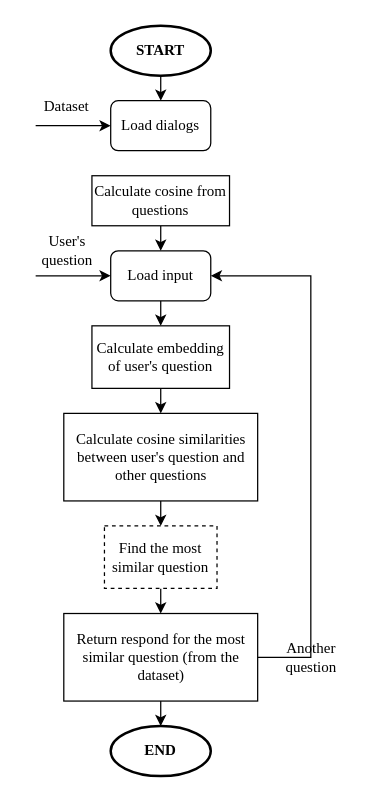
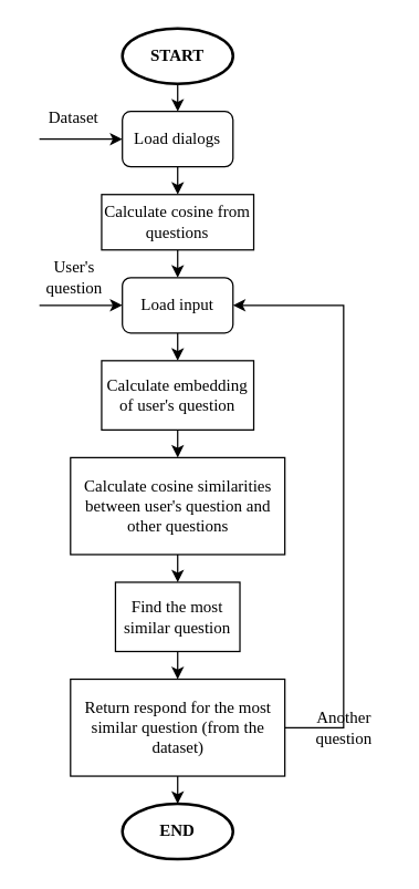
  <mxCell id="0" />
  <mxCell id="1" parent="0" />
  <mxCell id="2" value="" style="edgeStyle=none;html=1;entryX=0.5;entryY=0;entryDx=0;entryDy=0;" edge="1" parent="1" source="3" target="5"><mxGeometry relative="1" as="geometry" /></mxCell>
  <mxCell id="3" value="START" style="ellipse;whiteSpace=wrap;html=1;fontFamily=Times New Roman;strokeWidth=2;fontStyle=1" vertex="1" parent="1"><mxGeometry x="88" y="20" width="80" height="40" as="geometry" /></mxCell>
+ <mxCell id="4" style="edgeStyle=none;html=1;exitX=0.5;exitY=1;exitDx=0;exitDy=0;entryX=0.5;entryY=0;entryDx=0;entryDy=0;" edge="1" parent="1" source="5" target="9"><mxGeometry relative="1" as="geometry" /></mxCell>
  <mxCell id="5" value="Load dialogs" style="rounded=1;whiteSpace=wrap;html=1;fontFamily=Times New Roman;" vertex="1" parent="1"><mxGeometry x="88" y="80" width="80" height="40" as="geometry" /></mxCell>
  <mxCell id="6" style="edgeStyle=none;html=1;exitX=0.5;exitY=1;exitDx=0;exitDy=0;entryX=0.5;entryY=0;entryDx=0;entryDy=0;" edge="1" parent="1" source="7" target="11"><mxGeometry relative="1" as="geometry" /></mxCell>
  <mxCell id="7" value="Load input" style="rounded=1;whiteSpace=wrap;html=1;fontFamily=Times New Roman;" vertex="1" parent="1"><mxGeometry x="88" y="200" width="80" height="40" as="geometry" /></mxCell>
  <mxCell id="8" style="edgeStyle=none;html=1;exitX=0.5;exitY=1;exitDx=0;exitDy=0;entryX=0.5;entryY=0;entryDx=0;entryDy=0;" edge="1" parent="1" source="9" target="7"><mxGeometry relative="1" as="geometry" /></mxCell>
  <mxCell id="9" value="Calculate cosine from questions" style="rounded=0;whiteSpace=wrap;html=1;fontFamily=Times New Roman;" vertex="1" parent="1"><mxGeometry x="73" y="140" width="110" height="40" as="geometry" /></mxCell>
  <mxCell id="10" style="edgeStyle=none;html=1;exitX=0.5;exitY=1;exitDx=0;exitDy=0;entryX=0.5;entryY=0;entryDx=0;entryDy=0;" edge="1" parent="1" source="11" target="13"><mxGeometry relative="1" as="geometry" /></mxCell>
  <mxCell id="11" value="Calculate embedding of user's question" style="rounded=0;whiteSpace=wrap;html=1;fontFamily=Times New Roman;" vertex="1" parent="1"><mxGeometry x="73" y="260" width="110" height="50" as="geometry" /></mxCell>
  <mxCell id="12" style="edgeStyle=none;html=1;exitX=0.5;exitY=1;exitDx=0;exitDy=0;entryX=0.5;entryY=0;entryDx=0;entryDy=0;" edge="1" parent="1" source="13" target="15"><mxGeometry relative="1" as="geometry" /></mxCell>
  <mxCell id="13" value="Calculate cosine similarities between user's question and other questions" style="rounded=0;whiteSpace=wrap;html=1;fontFamily=Times New Roman;" vertex="1" parent="1"><mxGeometry x="50.5" y="330" width="155" height="70" as="geometry" /></mxCell>
  <mxCell id="14" style="edgeStyle=none;html=1;exitX=0.5;exitY=1;exitDx=0;exitDy=0;entryX=0.5;entryY=0;entryDx=0;entryDy=0;" edge="1" parent="1" source="15" target="17"><mxGeometry relative="1" as="geometry" /></mxCell>
- <mxCell id="15" value="Find the most similar question" style="rounded=0;whiteSpace=wrap;html=1;fontFamily=Times New Roman;dashed=1;" vertex="1" parent="1"><mxGeometry x="83" y="420" width="90" height="50" as="geometry" /></mxCell>
+ <mxCell id="15" value="Find the most similar question" style="rounded=0;whiteSpace=wrap;html=1;fontFamily=Times New Roman;" vertex="1" parent="1"><mxGeometry x="83" y="420" width="90" height="50" as="geometry" /></mxCell>
  <mxCell id="16" style="edgeStyle=none;html=1;exitX=0.5;exitY=1;exitDx=0;exitDy=0;entryX=0.5;entryY=0;entryDx=0;entryDy=0;" edge="1" parent="1" source="17" target="18"><mxGeometry relative="1" as="geometry" /></mxCell>
  <mxCell id="17" value="Return respond for the most similar question (from the dataset)" style="rounded=0;whiteSpace=wrap;html=1;fontFamily=Times New Roman;" vertex="1" parent="1"><mxGeometry x="50.5" y="490" width="155" height="70" as="geometry" /></mxCell>
  <mxCell id="18" value="END" style="ellipse;whiteSpace=wrap;html=1;fontFamily=Times New Roman;fontStyle=1;strokeWidth=2;" vertex="1" parent="1"><mxGeometry x="88" y="580" width="80" height="40" as="geometry" /></mxCell>
  <mxCell id="19" value="" style="endArrow=classic;html=1;entryX=0;entryY=0.5;entryDx=0;entryDy=0;" edge="1" parent="1" target="5"><mxGeometry width="50" height="50" relative="1" as="geometry"><mxPoint x="28" y="100" as="sourcePoint" /><mxPoint x="218" y="230" as="targetPoint" /></mxGeometry></mxCell>
  <mxCell id="20" value="" style="endArrow=classic;html=1;entryX=0;entryY=0.5;entryDx=0;entryDy=0;" edge="1" parent="1" target="7"><mxGeometry width="50" height="50" relative="1" as="geometry"><mxPoint x="28" y="220" as="sourcePoint" /><mxPoint x="98" y="110" as="targetPoint" /></mxGeometry></mxCell>
  <mxCell id="21" value="" style="endArrow=classic;html=1;exitX=1;exitY=0.5;exitDx=0;exitDy=0;entryX=1;entryY=0.5;entryDx=0;entryDy=0;rounded=0;curved=0;" edge="1" parent="1" source="17" target="7"><mxGeometry width="50" height="50" relative="1" as="geometry"><mxPoint x="168" y="390" as="sourcePoint" /><mxPoint x="218" y="340" as="targetPoint" /><Array as="points"><mxPoint x="248" y="525" /><mxPoint x="248" y="220" /></Array></mxGeometry></mxCell>
  <mxCell id="22" value="Dataset" style="text;html=1;align=center;verticalAlign=middle;whiteSpace=wrap;rounded=0;fontFamily=Times New Roman;" vertex="1" parent="1"><mxGeometry x="23" y="70" width="60" height="30" as="geometry" /></mxCell>
  <mxCell id="23" value="User's question" style="text;html=1;align=center;verticalAlign=middle;whiteSpace=wrap;rounded=0;fontFamily=Times New Roman;" vertex="1" parent="1"><mxGeometry x="20.5" y="180" width="65" height="40" as="geometry" /></mxCell>
  <mxCell id="24" value="Another question" style="text;html=1;align=center;verticalAlign=middle;whiteSpace=wrap;rounded=0;fontFamily=Times New Roman;" vertex="1" parent="1"><mxGeometry x="215.5" y="505" width="65" height="40" as="geometry" /></mxCell>
